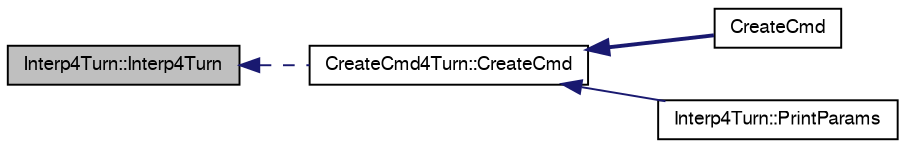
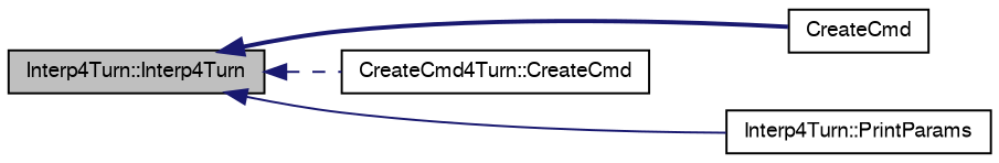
  digraph {
    rankdir=LR
    node [color=black fillcolor=white fontname=FreeSans fontsize=10 shape=record style=filled]
    edge [color=midnightblue dir=back fontname=FreeSans fontsize=10 labelfontname=FreeSans labelfontsize=10]
    n1 [fillcolor=grey75 fontcolor=black height=0.2 label="Interp4Turn::Interp4Turn" width=0.4]
    n2 [height=0.2 label="CreateCmd4Turn::CreateCmd" width=0.4]
    n3 [height=0.2 label=CreateCmd width=0.4]
    n4 [height=0.2 label="Interp4Turn::PrintParams" width=0.4]
    n1 -> n2 [style=dashed]
-   n2 -> n3 [style=bold]
-   n2 -> n4 [style=solid]
+   n1 -> n3 [style=bold]
+   n1 -> n4 [style=solid]
  }
